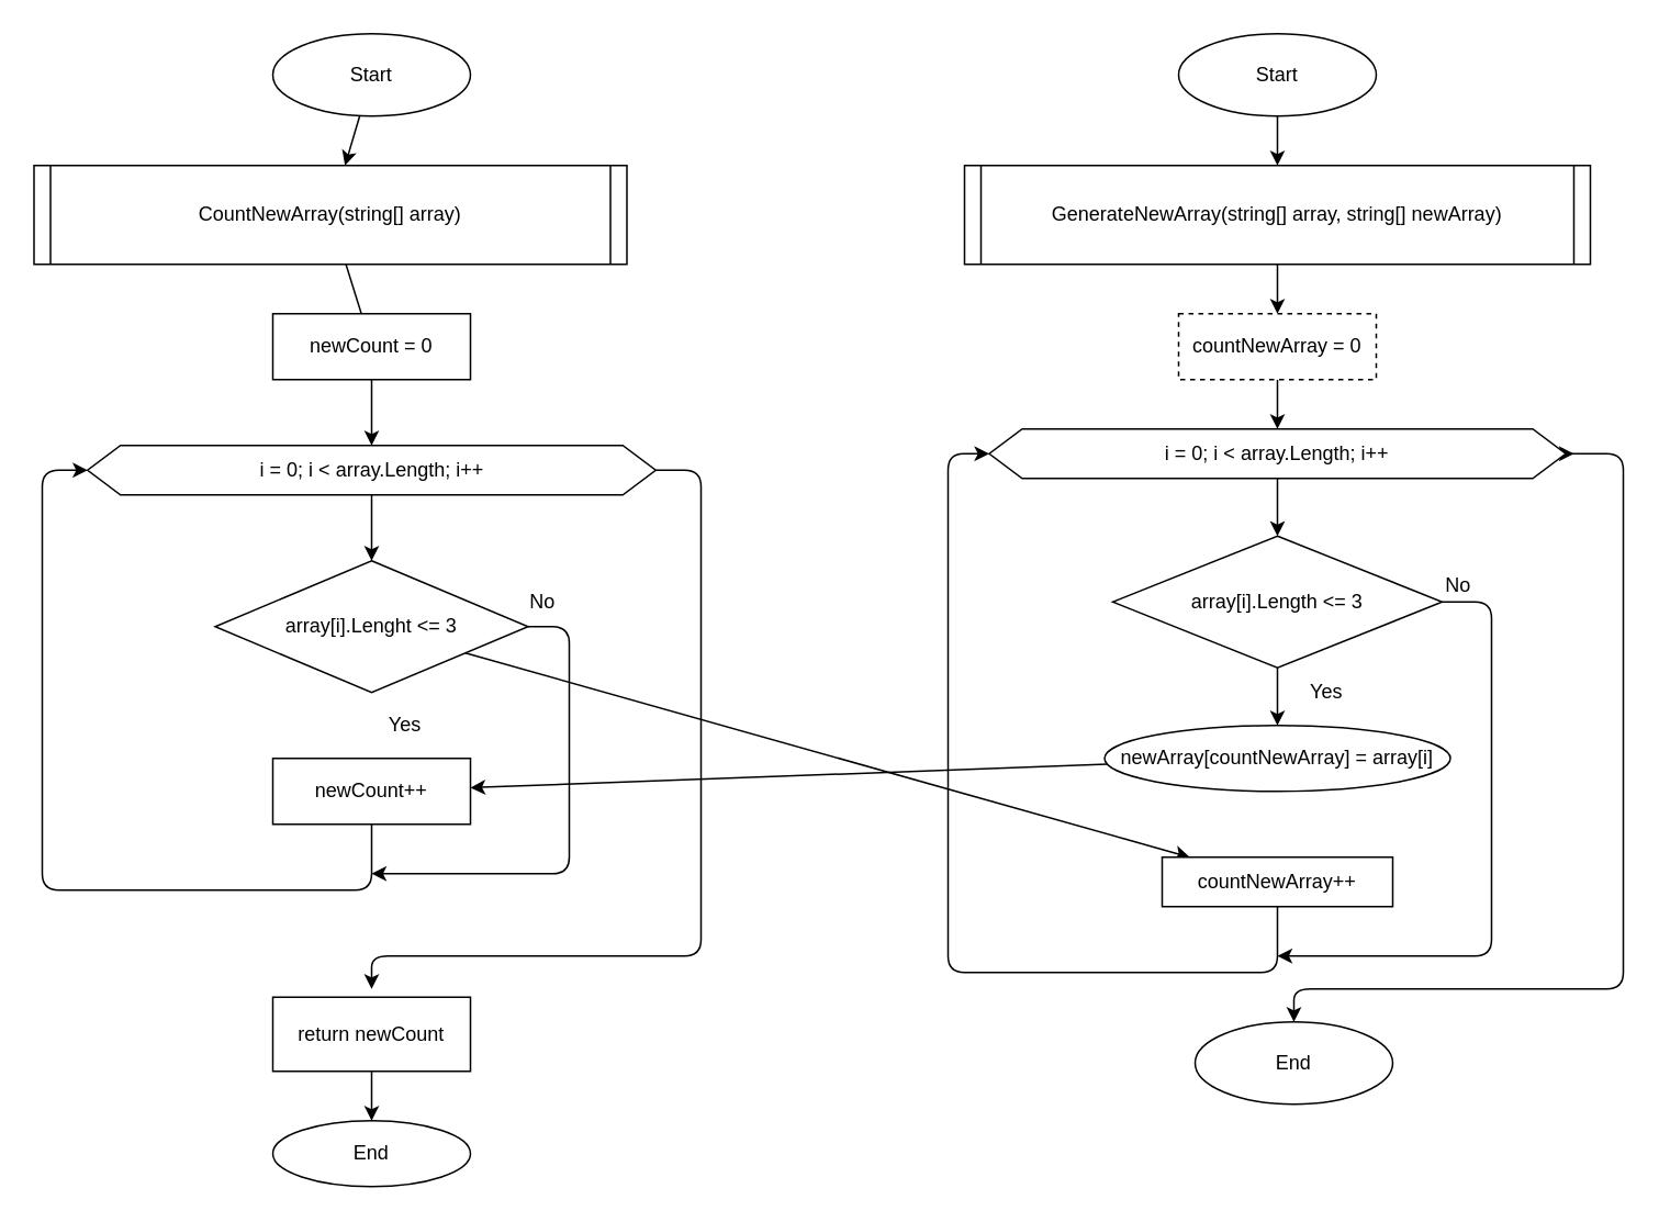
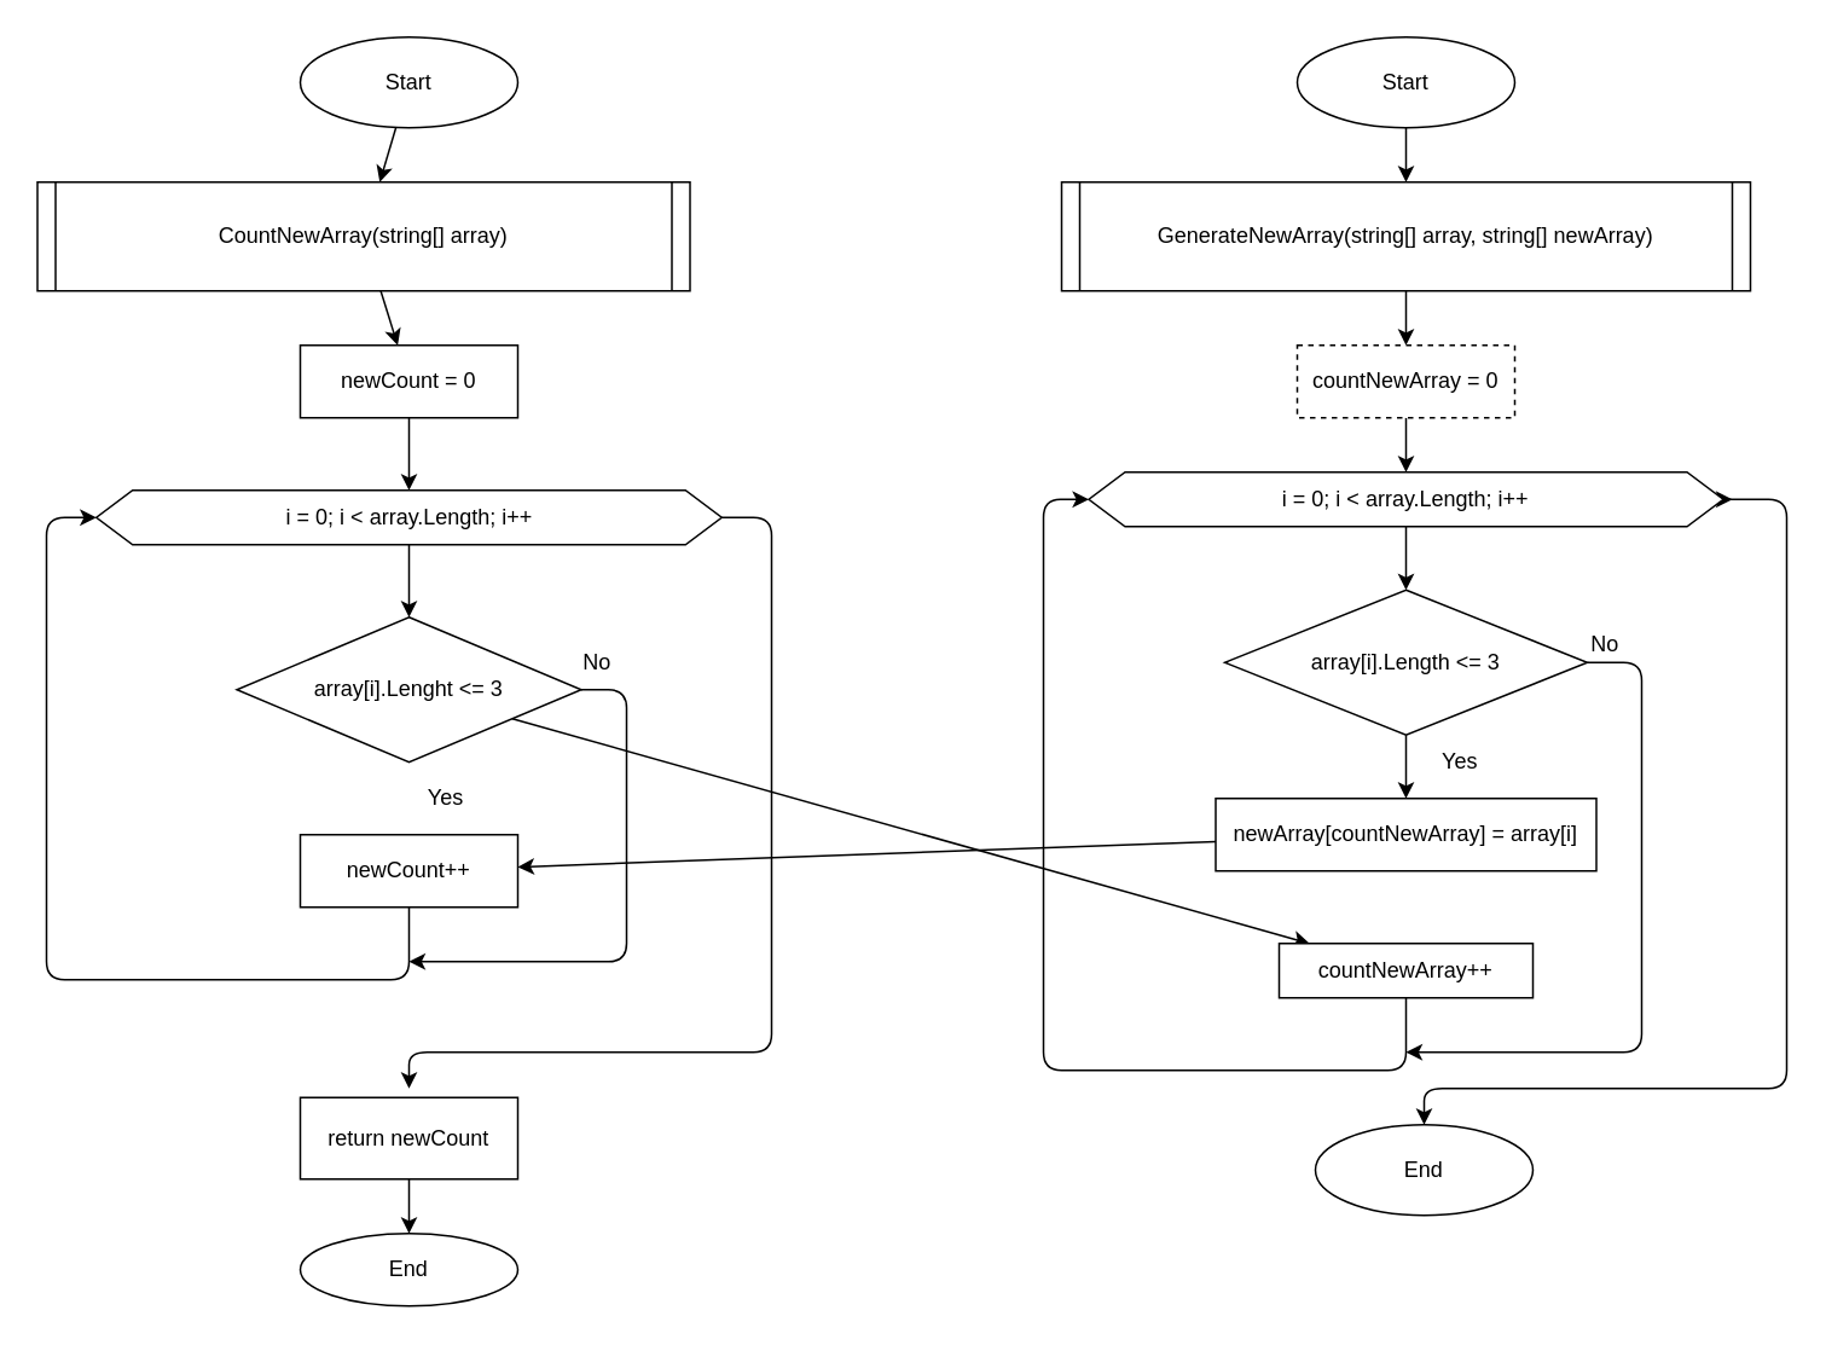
  <mxCell id="0" />
  <mxCell id="1" parent="0" />
- <mxCell id="2" value="" style="edgeStyle=none;html=1;endArrow=none;" edge="1" parent="1" source="3" target="5"><mxGeometry relative="1" as="geometry" /></mxCell>
+ <mxCell id="2" value="" style="edgeStyle=none;html=1;" edge="1" parent="1" source="3" target="5"><mxGeometry relative="1" as="geometry" /></mxCell>
  <mxCell id="3" value="CountNewArray(string[] array)" style="shape=process;whiteSpace=wrap;html=1;backgroundOutline=1;size=0.028;" vertex="1" parent="1"><mxGeometry x="20" y="100" width="360" height="60" as="geometry" /></mxCell>
  <mxCell id="4" value="" style="edgeStyle=none;html=1;" edge="1" parent="1" source="5" target="8"><mxGeometry relative="1" as="geometry" /></mxCell>
  <mxCell id="5" value="newCount = 0" style="whiteSpace=wrap;html=1;" vertex="1" parent="1"><mxGeometry x="165" y="190" width="120" height="40" as="geometry" /></mxCell>
  <mxCell id="6" value="" style="edgeStyle=none;html=1;" edge="1" parent="1" source="8" target="11"><mxGeometry relative="1" as="geometry" /></mxCell>
  <mxCell id="7" style="edgeStyle=none;html=1;exitX=1;exitY=0.5;exitDx=0;exitDy=0;" edge="1" parent="1" source="8"><mxGeometry relative="1" as="geometry"><mxPoint x="225" y="600" as="targetPoint" /><Array as="points"><mxPoint x="425" y="285" /><mxPoint x="425" y="580" /><mxPoint x="225" y="580" /></Array></mxGeometry></mxCell>
  <mxCell id="8" value="i = 0; i &amp;lt; array.Length; i++" style="shape=hexagon;perimeter=hexagonPerimeter2;whiteSpace=wrap;html=1;fixedSize=1;" vertex="1" parent="1"><mxGeometry x="52.5" y="270" width="345" height="30" as="geometry" /></mxCell>
  <mxCell id="9" value="" style="edgeStyle=none;html=1;" edge="1" parent="1" source="11" target="37"><mxGeometry relative="1" as="geometry" /></mxCell>
  <mxCell id="10" style="edgeStyle=none;html=1;exitX=1;exitY=0.5;exitDx=0;exitDy=0;" edge="1" parent="1" source="11"><mxGeometry relative="1" as="geometry"><mxPoint x="225" y="530" as="targetPoint" /><Array as="points"><mxPoint x="345" y="380" /><mxPoint x="345" y="530" /></Array></mxGeometry></mxCell>
  <mxCell id="11" value="array[i].Lenght &amp;lt;= 3" style="rhombus;whiteSpace=wrap;html=1;" vertex="1" parent="1"><mxGeometry x="130" y="340" width="190" height="80" as="geometry" /></mxCell>
  <mxCell id="12" style="edgeStyle=none;html=1;exitX=0.5;exitY=1;exitDx=0;exitDy=0;entryX=0;entryY=0.5;entryDx=0;entryDy=0;" edge="1" parent="1" source="13" target="8"><mxGeometry relative="1" as="geometry"><mxPoint x="25" y="285" as="targetPoint" /><Array as="points"><mxPoint x="225" y="540" /><mxPoint x="25" y="540" /><mxPoint x="25" y="420" /><mxPoint x="25" y="285" /></Array></mxGeometry></mxCell>
  <mxCell id="13" value="newCount++" style="whiteSpace=wrap;html=1;" vertex="1" parent="1"><mxGeometry x="165" y="460" width="120" height="40" as="geometry" /></mxCell>
  <mxCell id="14" value="Yes" style="text;html=1;align=center;verticalAlign=middle;resizable=0;points=[];autosize=1;strokeColor=none;fillColor=none;" vertex="1" parent="1"><mxGeometry x="230" y="430" width="30" height="20" as="geometry" /></mxCell>
  <mxCell id="15" value="No" style="text;html=1;strokeColor=none;fillColor=none;align=center;verticalAlign=middle;whiteSpace=wrap;rounded=0;" vertex="1" parent="1"><mxGeometry x="299" y="350" width="60" height="30" as="geometry" /></mxCell>
  <mxCell id="16" value="" style="edgeStyle=none;html=1;" edge="1" parent="1" source="17" target="20"><mxGeometry relative="1" as="geometry" /></mxCell>
  <mxCell id="17" value="return newCount" style="rounded=0;whiteSpace=wrap;html=1;" vertex="1" parent="1"><mxGeometry x="165" y="605" width="120" height="45" as="geometry" /></mxCell>
  <mxCell id="18" value="" style="edgeStyle=none;html=1;" edge="1" parent="1" source="19" target="3"><mxGeometry relative="1" as="geometry" /></mxCell>
  <mxCell id="19" value="Start" style="ellipse;whiteSpace=wrap;html=1;" vertex="1" parent="1"><mxGeometry x="165" width="120" height="50" as="geometry" y="20" /></mxCell>
  <mxCell id="20" value="End" style="ellipse;whiteSpace=wrap;html=1;rounded=0;" vertex="1" parent="1"><mxGeometry x="165" y="680" width="120" height="40" as="geometry" /></mxCell>
  <mxCell id="21" value="" style="edgeStyle=none;html=1;" edge="1" parent="1" source="22" target="24"><mxGeometry relative="1" as="geometry" /></mxCell>
  <mxCell id="22" value="Start" style="ellipse;whiteSpace=wrap;html=1;" vertex="1" parent="1"><mxGeometry x="715" width="120" height="50" as="geometry" y="20" /></mxCell>
  <mxCell id="23" value="" style="edgeStyle=none;html=1;" edge="1" parent="1" source="24" target="26"><mxGeometry relative="1" as="geometry" /></mxCell>
  <mxCell id="24" value="GenerateNewArray(string[] array, string[] newArray)" style="shape=process;whiteSpace=wrap;html=1;backgroundOutline=1;size=0.026;" vertex="1" parent="1"><mxGeometry x="585" y="100" width="380" height="60" as="geometry" /></mxCell>
  <mxCell id="25" value="" style="edgeStyle=none;html=1;" edge="1" parent="1" source="26" target="30"><mxGeometry relative="1" as="geometry" /></mxCell>
  <mxCell id="26" value="countNewArray = 0" style="whiteSpace=wrap;html=1;dashed=1;" vertex="1" parent="1"><mxGeometry x="715" y="190" width="120" height="40" as="geometry" /></mxCell>
  <mxCell id="27" value="" style="edgeStyle=none;html=1;" edge="1" parent="1" source="30" target="33"><mxGeometry relative="1" as="geometry" /></mxCell>
  <mxCell id="28" style="edgeStyle=none;html=1;" edge="1" parent="1" source="30"><mxGeometry relative="1" as="geometry"><mxPoint x="955" y="275" as="targetPoint" /></mxGeometry></mxCell>
  <mxCell id="29" style="edgeStyle=none;html=1;entryX=0.5;entryY=0;entryDx=0;entryDy=0;exitX=1;exitY=0.5;exitDx=0;exitDy=0;" edge="1" parent="1" source="30" target="40"><mxGeometry relative="1" as="geometry"><Array as="points"><mxPoint x="985" y="275" /><mxPoint x="985" y="600" /><mxPoint x="785" y="600" /></Array></mxGeometry></mxCell>
  <mxCell id="30" value="i = 0; i &amp;lt; array.Length; i++" style="shape=hexagon;perimeter=hexagonPerimeter2;whiteSpace=wrap;html=1;fixedSize=1;" vertex="1" parent="1"><mxGeometry x="600" y="260" width="350" height="30" as="geometry" /></mxCell>
  <mxCell id="31" value="" style="edgeStyle=none;html=1;" edge="1" parent="1" source="33" target="35"><mxGeometry relative="1" as="geometry" /></mxCell>
  <mxCell id="32" style="edgeStyle=none;html=1;exitX=1;exitY=0.5;exitDx=0;exitDy=0;" edge="1" parent="1" source="33"><mxGeometry relative="1" as="geometry"><mxPoint x="775" y="580" as="targetPoint" /><Array as="points"><mxPoint x="905" y="365" /><mxPoint x="905" y="580" /></Array></mxGeometry></mxCell>
  <mxCell id="33" value="array[i].Length &amp;lt;= 3" style="rhombus;whiteSpace=wrap;html=1;" vertex="1" parent="1"><mxGeometry x="675" y="325" width="200" height="80" as="geometry" /></mxCell>
  <mxCell id="34" value="" style="edgeStyle=none;html=1;" edge="1" parent="1" source="35" target="13"><mxGeometry relative="1" as="geometry" /></mxCell>
- <mxCell id="35" value="newArray[countNewArray] = array[i]" style="ellipse;whiteSpace=wrap;html=1;" vertex="1" parent="1"><mxGeometry x="670" y="440" width="210" height="40" as="geometry" /></mxCell>
+ <mxCell id="35" value="newArray[countNewArray] = array[i]" style="whiteSpace=wrap;html=1;" vertex="1" parent="1"><mxGeometry x="670" y="440" width="210" height="40" as="geometry" /></mxCell>
  <mxCell id="36" style="edgeStyle=none;html=1;entryX=0;entryY=0.5;entryDx=0;entryDy=0;exitX=0.5;exitY=1;exitDx=0;exitDy=0;" edge="1" parent="1" source="37" target="30"><mxGeometry relative="1" as="geometry"><Array as="points"><mxPoint x="775" y="590" /><mxPoint x="575" y="590" /><mxPoint x="575" y="275" /></Array></mxGeometry></mxCell>
  <mxCell id="37" value="countNewArray++" style="whiteSpace=wrap;html=1;" vertex="1" parent="1"><mxGeometry x="705" y="520" width="140" height="30" as="geometry" /></mxCell>
  <mxCell id="38" value="Yes" style="text;html=1;strokeColor=none;fillColor=none;align=center;verticalAlign=middle;whiteSpace=wrap;rounded=0;" vertex="1" parent="1"><mxGeometry x="775" y="405" width="60" height="30" as="geometry" /></mxCell>
  <mxCell id="39" value="No" style="text;html=1;strokeColor=none;fillColor=none;align=center;verticalAlign=middle;whiteSpace=wrap;rounded=0;" vertex="1" parent="1"><mxGeometry x="855" y="340" width="60" height="30" as="geometry" /></mxCell>
  <mxCell id="40" value="End" style="ellipse;whiteSpace=wrap;html=1;" vertex="1" parent="1"><mxGeometry x="725" y="620" width="120" height="50" as="geometry" /></mxCell>
